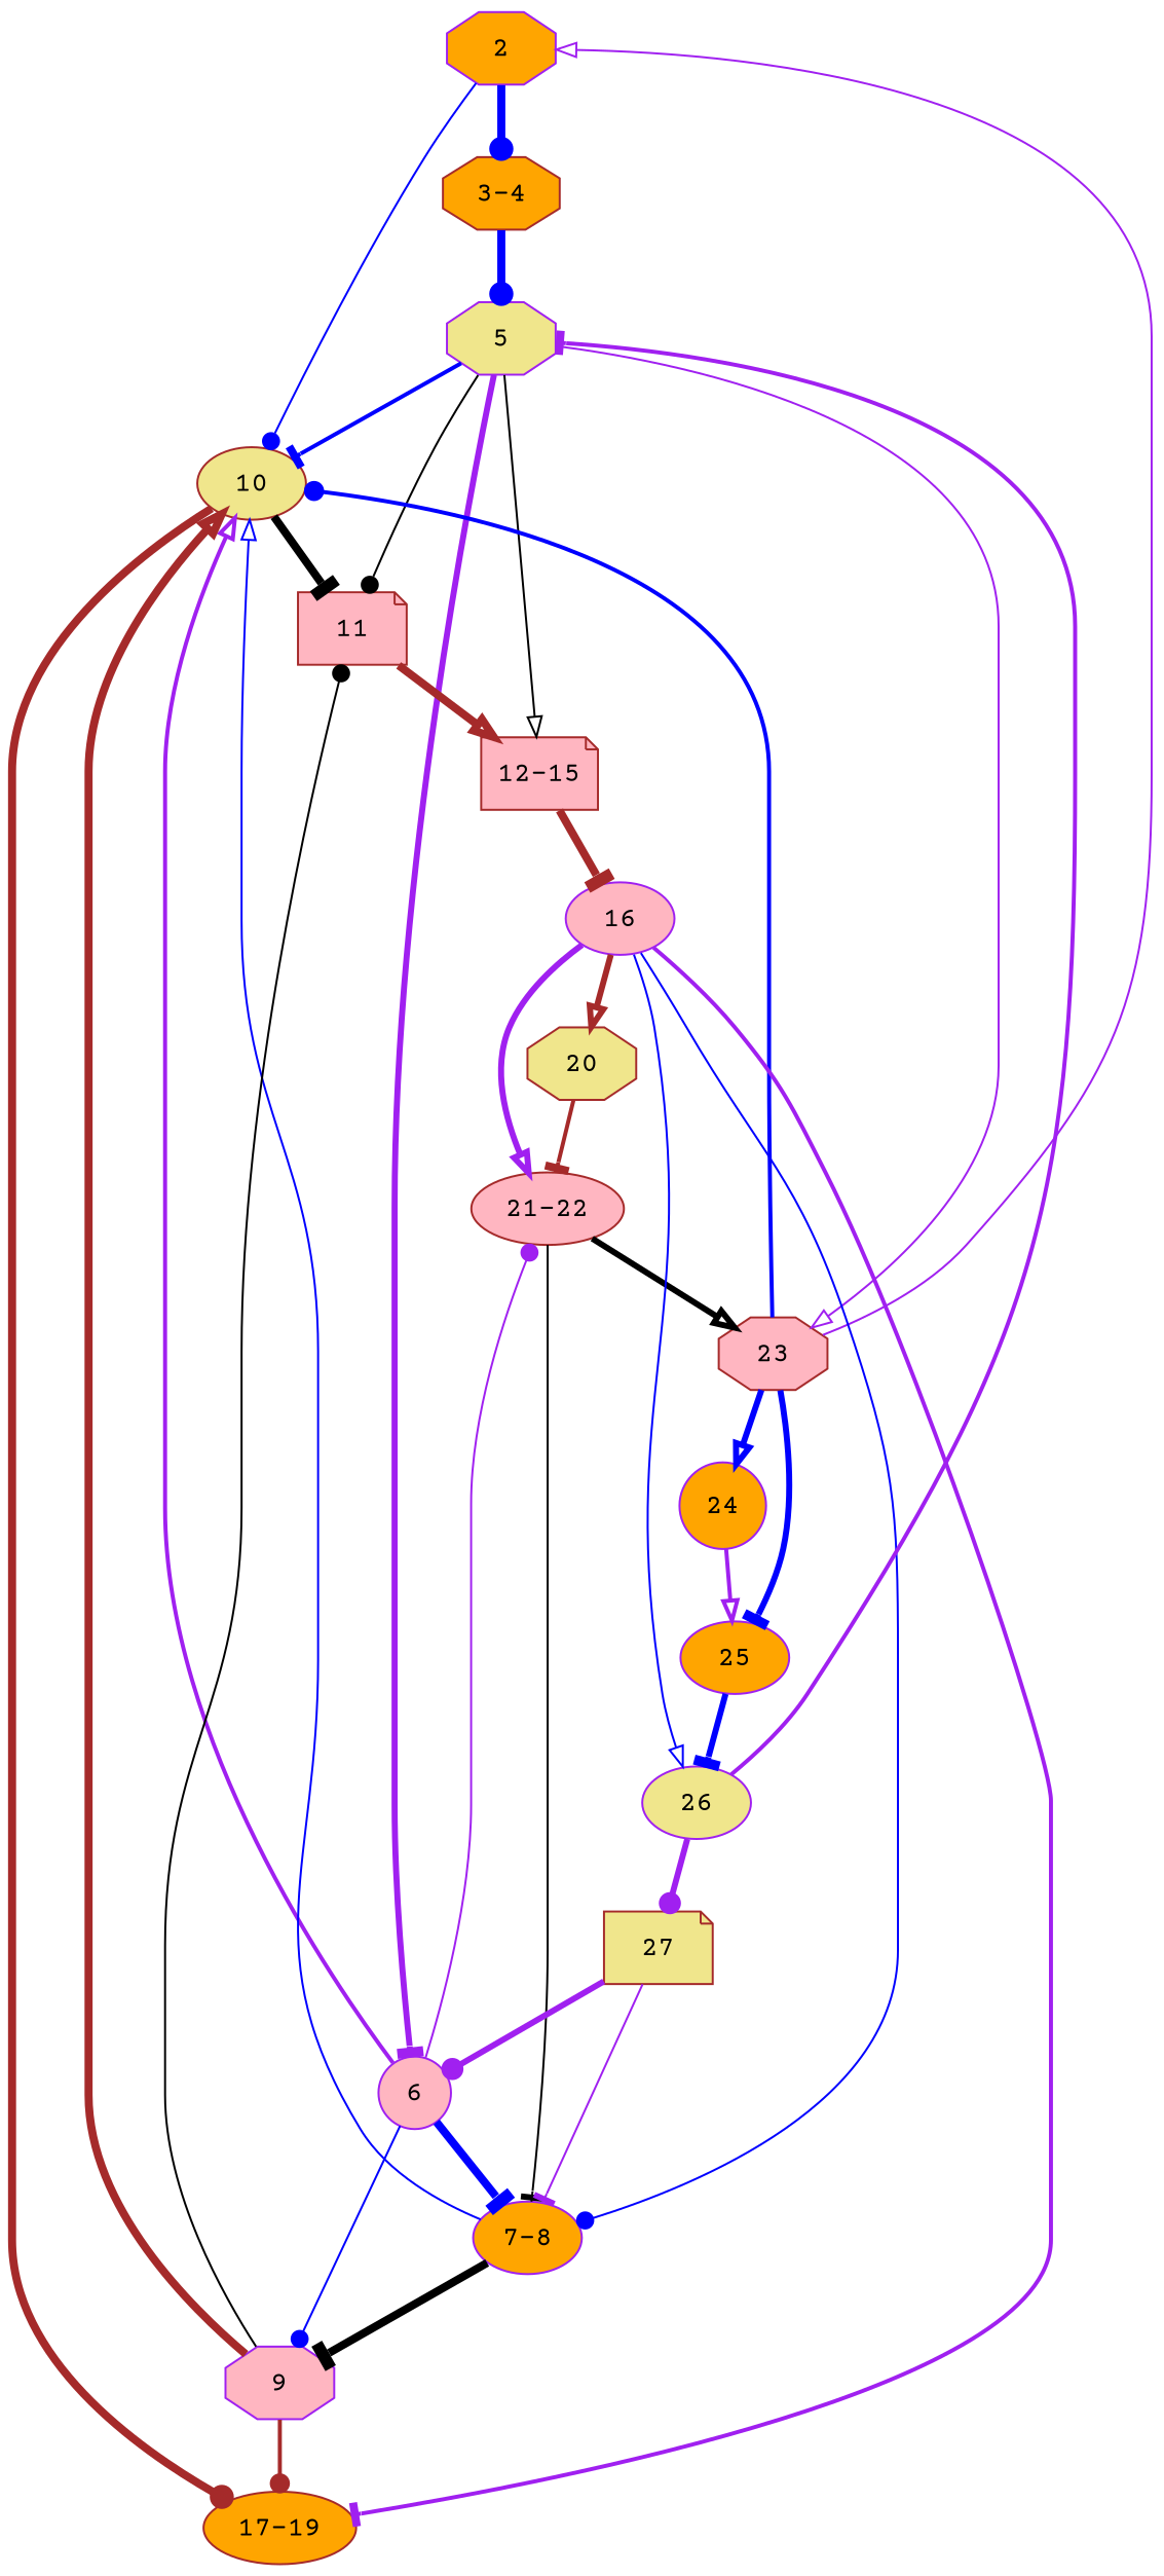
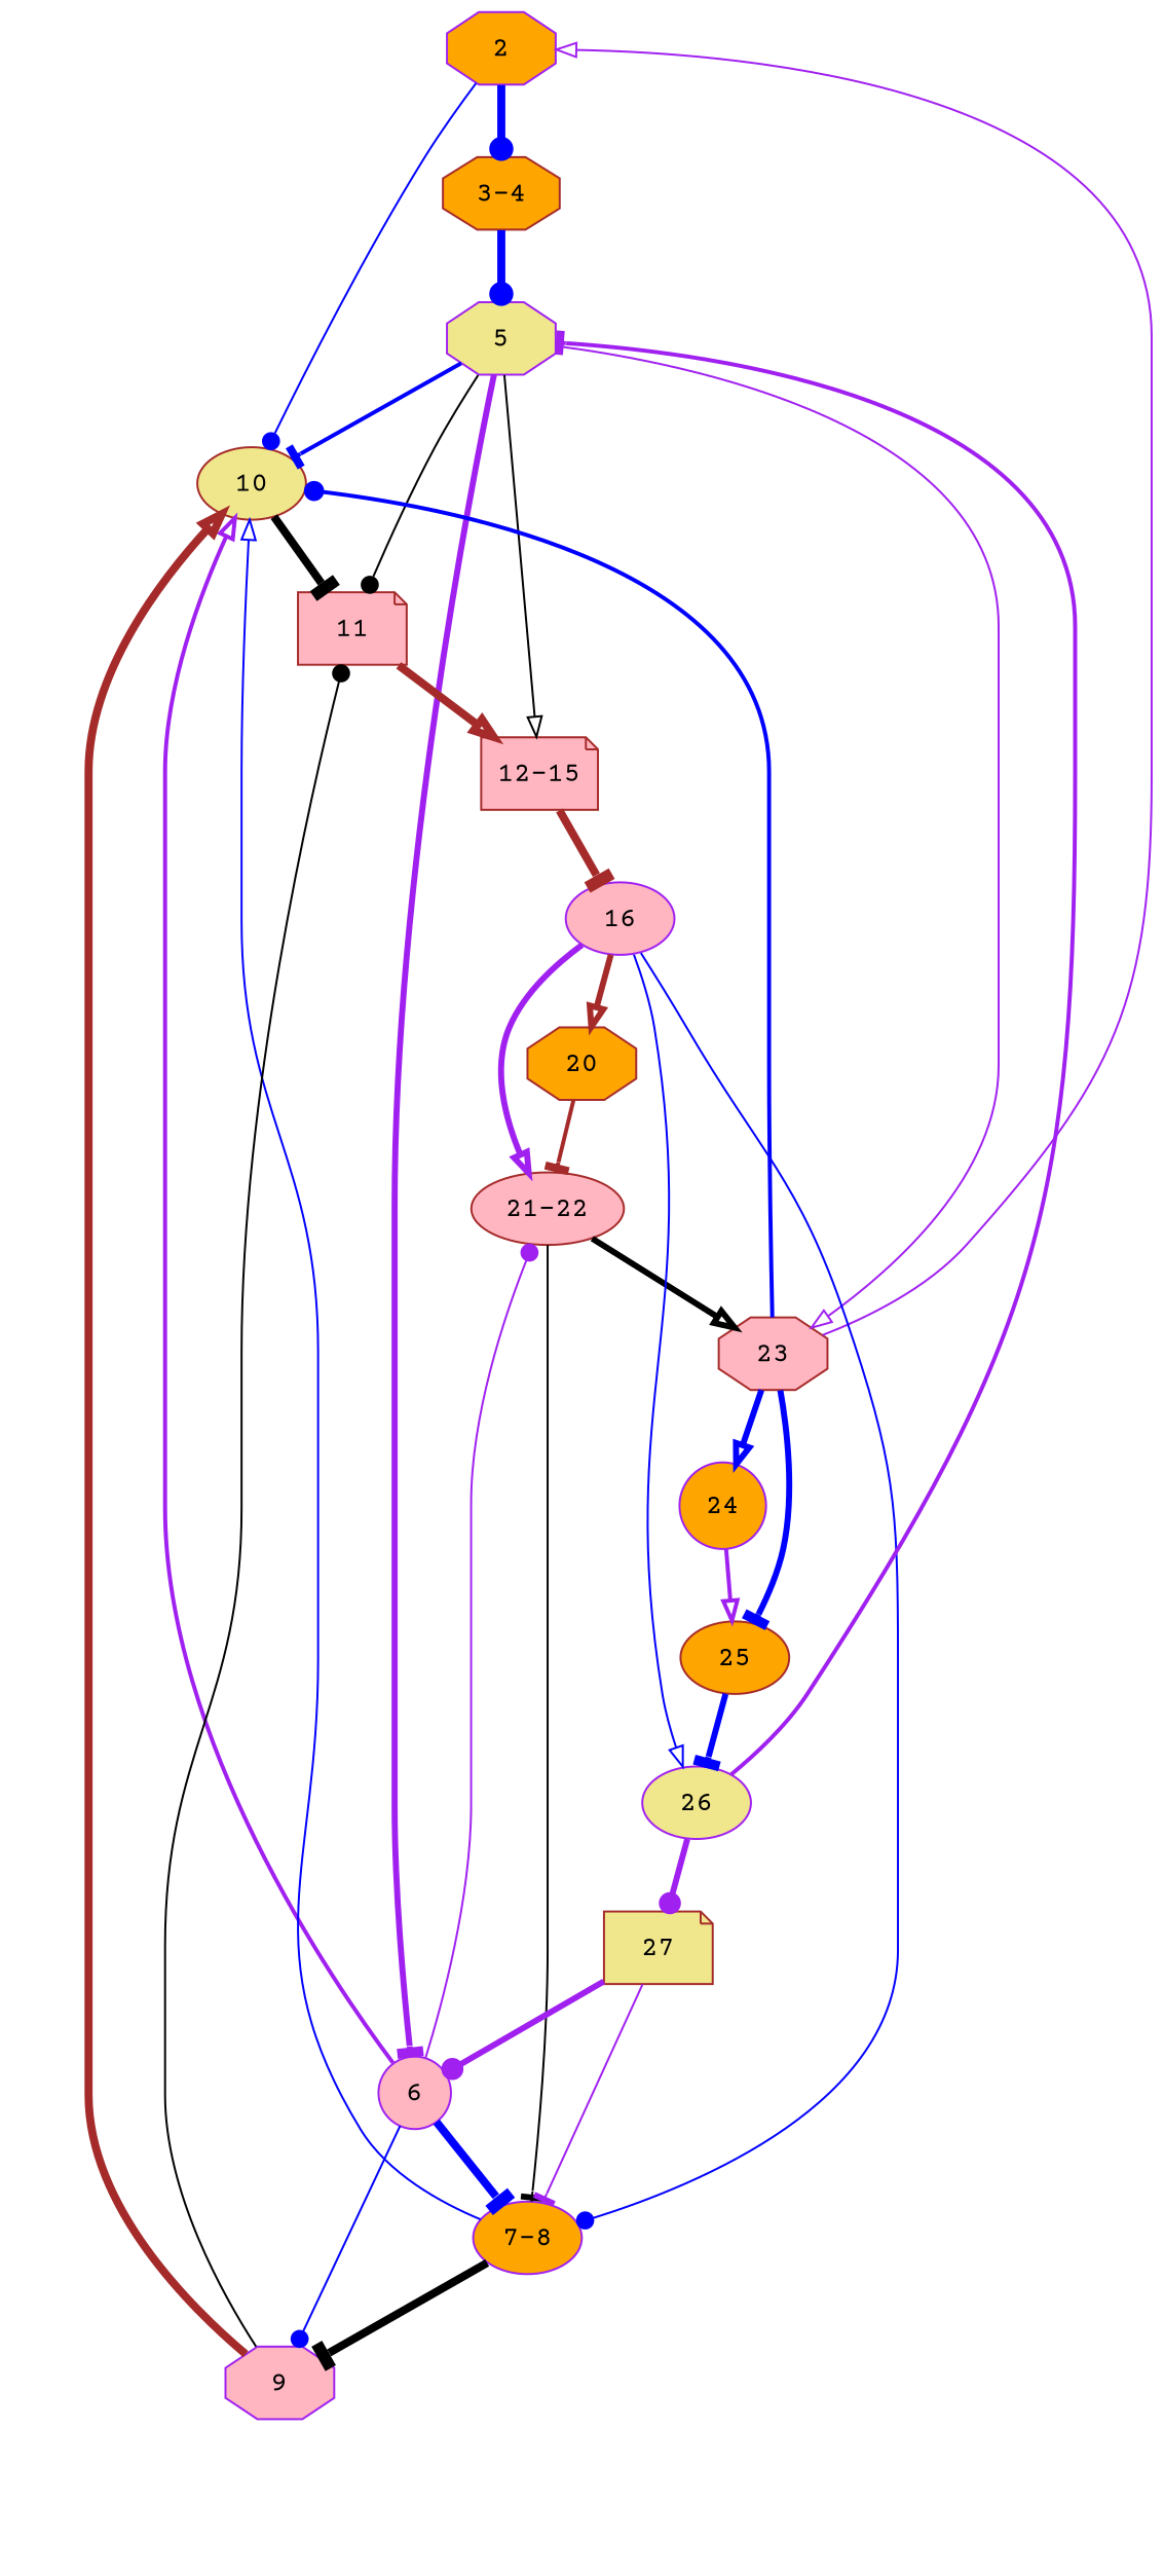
  digraph {
    fontname="Courier Prime"
    rankdir=TB
    node [color=brown fillcolor=lightpink fontname="Courier Prime" shape=ellipse style=filled]
    edge [arrowhead=dot color=blue fontname="Courier Prime" penwidth=1]
    2 [color=purple fillcolor=orange shape=octagon]
    "3-4" [fillcolor=orange shape=octagon]
    10 [fillcolor=khaki]
    5 [color=purple fillcolor=khaki shape=octagon]
    11 [shape=note]
-   "17-19" [fillcolor=orange]
    6 [color=purple shape=circle]
    "12-15" [shape=note]
    23 [shape=octagon]
    "7-8" [color=purple fillcolor=orange]
    9 [color=purple shape=octagon]
    "21-22"
    16 [color=purple]
-   20 [fillcolor=khaki shape=octagon]
+   20 [fillcolor=orange shape=octagon]
    26 [color=purple fillcolor=khaki]
    27 [fillcolor=khaki shape=note]
    24 [color=purple fillcolor=orange shape=circle]
-   25 [color=purple fillcolor=orange]
+   25 [fillcolor=orange]
    2 -> "3-4" [penwidth=4]
    2 -> 10
    "3-4" -> 5 [penwidth=4]
    10 -> 11 [arrowhead=tee color=black penwidth=4]
-   10 -> "17-19" [color=brown penwidth=4]
    5 -> 10 [arrowhead=tee penwidth=2]
    5 -> 11 [color=black]
    5 -> 6 [arrowhead=tee color=purple penwidth=3]
    5 -> "12-15" [arrowhead=onormal color=black]
    5 -> 23 [arrowhead=onormal color=purple]
    11 -> "12-15" [arrowhead=onormal color=brown penwidth=4]
    6 -> 10 [arrowhead=onormal color=purple penwidth=2]
    6 -> "7-8" [arrowhead=tee penwidth=4]
    6 -> 9
    6 -> "21-22" [color=purple]
    "12-15" -> 16 [arrowhead=tee color=brown penwidth=4]
    23 -> 2 [arrowhead=onormal color=purple]
    23 -> 10 [penwidth=2]
    23 -> 24 [arrowhead=onormal penwidth=3]
    23 -> 25 [arrowhead=tee penwidth=3]
    "7-8" -> 10 [arrowhead=onormal]
    "7-8" -> 9 [arrowhead=tee color=black penwidth=4]
    9 -> 10 [arrowhead=onormal color=brown penwidth=4]
    9 -> 11 [color=black]
-   9 -> "17-19" [color=brown penwidth=2]
    "21-22" -> 23 [arrowhead=onormal color=black penwidth=3]
    "21-22" -> "7-8" [arrowhead=tee color=black]
-   16 -> "17-19" [arrowhead=tee color=purple penwidth=2]
    16 -> "7-8"
    16 -> "21-22" [arrowhead=onormal color=purple penwidth=3]
    16 -> 20 [arrowhead=onormal color=brown penwidth=3]
    16 -> 26 [arrowhead=onormal]
    20 -> "21-22" [arrowhead=tee color=brown penwidth=2]
    26 -> 5 [arrowhead=tee color=purple penwidth=2]
    26 -> 27 [color=purple penwidth=3]
    27 -> 6 [color=purple penwidth=3]
    27 -> "7-8" [arrowhead=tee color=purple]
    24 -> 25 [arrowhead=onormal color=purple penwidth=2]
    25 -> 26 [arrowhead=tee penwidth=3]
  }
